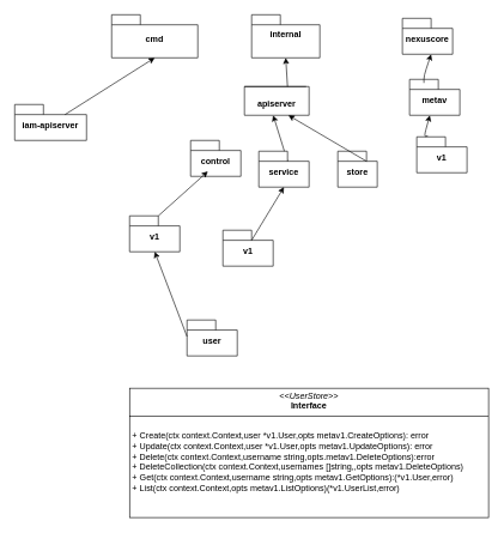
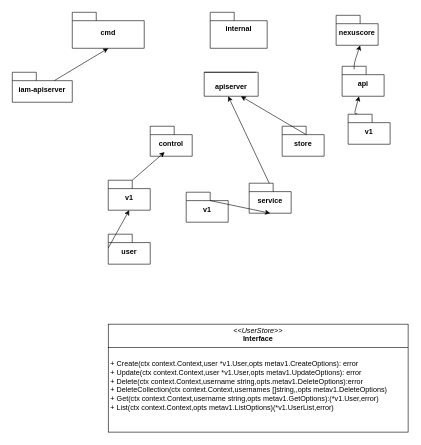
  <mxCell id="0" />
  <mxCell id="1" parent="0" />
- <mxCell id="2" value="cmd" style="shape=folder;fontStyle=1;spacingTop=10;tabWidth=40;tabHeight=14;tabPosition=left;html=1;whiteSpace=wrap;align=center;" vertex="1" parent="1"><mxGeometry x="155" y="20" width="120" height="60" as="geometry" /></mxCell>
+ <mxCell id="2" value="cmd" style="shape=folder;fontStyle=1;spacingTop=10;tabWidth=40;tabHeight=14;tabPosition=left;html=1;whiteSpace=wrap;align=center;" vertex="1" parent="1"><mxGeometry x="120" y="20" width="120" height="60" as="geometry" /></mxCell>
  <mxCell id="3" value="internal&lt;div&gt;&lt;br&gt;&lt;/div&gt;" style="shape=folder;fontStyle=1;spacingTop=10;tabWidth=40;tabHeight=14;tabPosition=left;html=1;whiteSpace=wrap;" vertex="1" parent="1"><mxGeometry x="350" y="20" width="95" height="60" as="geometry" /></mxCell>
- <mxCell id="4" value="iam-apiserver" style="shape=folder;fontStyle=1;spacingTop=10;tabWidth=40;tabHeight=14;tabPosition=left;html=1;whiteSpace=wrap;" vertex="1" parent="1"><mxGeometry x="20" y="145" width="100" height="50" as="geometry" /></mxCell>
+ <mxCell id="4" value="iam-apiserver" style="shape=folder;fontStyle=1;spacingTop=10;tabWidth=40;tabHeight=14;tabPosition=left;html=1;whiteSpace=wrap;" vertex="1" parent="1"><mxGeometry x="20" y="120" width="100" height="50" as="geometry" /></mxCell>
  <mxCell id="5" style="edgeStyle=none;html=1;exitX=0;exitY=0;exitDx=70;exitDy=14;exitPerimeter=0;entryX=0.5;entryY=1;entryDx=0;entryDy=0;entryPerimeter=0;" edge="1" parent="1" source="4" target="2"><mxGeometry relative="1" as="geometry" /></mxCell>
  <mxCell id="6" value="&lt;div&gt;apiserver&lt;/div&gt;" style="shape=folder;fontStyle=1;spacingTop=10;tabWidth=120;tabHeight=0;tabPosition=left;html=1;whiteSpace=wrap;" vertex="1" parent="1"><mxGeometry x="340" y="120" width="90" height="40" as="geometry" /></mxCell>
- <mxCell id="7" style="edgeStyle=none;html=1;exitX=0;exitY=0;exitDx=60;exitDy=0;exitPerimeter=0;entryX=0.5;entryY=1;entryDx=0;entryDy=0;entryPerimeter=0;" edge="1" parent="1" source="6" target="3"><mxGeometry relative="1" as="geometry" /></mxCell>
- <mxCell id="8" value="store" style="shape=folder;fontStyle=1;spacingTop=10;tabWidth=40;tabHeight=14;tabPosition=left;html=1;whiteSpace=wrap;" vertex="1" parent="1"><mxGeometry x="470" y="210" width="55" height="50" as="geometry" /></mxCell>
- <mxCell id="9" value="control" style="shape=folder;fontStyle=1;spacingTop=10;tabWidth=40;tabHeight=14;tabPosition=left;html=1;whiteSpace=wrap;" vertex="1" parent="1"><mxGeometry x="265" y="195" width="70" height="50" as="geometry" /></mxCell>
+ <mxCell id="8" value="store" style="shape=folder;fontStyle=1;spacingTop=10;tabWidth=40;tabHeight=14;tabPosition=left;html=1;whiteSpace=wrap;" vertex="1" parent="1"><mxGeometry x="470" y="210" width="70" height="50" as="geometry" /></mxCell>
+ <mxCell id="9" value="control" style="shape=folder;fontStyle=1;spacingTop=10;tabWidth=40;tabHeight=14;tabPosition=left;html=1;whiteSpace=wrap;" vertex="1" parent="1"><mxGeometry x="250" y="210" width="70" height="50" as="geometry" /></mxCell>
  <mxCell id="10" style="edgeStyle=none;html=1;exitX=0;exitY=0;exitDx=40;exitDy=14;exitPerimeter=0;" edge="1" parent="1" source="11"><mxGeometry relative="1" as="geometry"><mxPoint x="380" y="160" as="targetPoint" /></mxGeometry></mxCell>
- <mxCell id="11" value="service" style="shape=folder;fontStyle=1;spacingTop=10;tabWidth=40;tabHeight=14;tabPosition=left;html=1;whiteSpace=wrap;" vertex="1" parent="1"><mxGeometry x="360" y="210" width="70" height="50" as="geometry" /></mxCell>
+ <mxCell id="11" value="service" style="shape=folder;fontStyle=1;spacingTop=10;tabWidth=40;tabHeight=14;tabPosition=left;html=1;whiteSpace=wrap;" vertex="1" parent="1"><mxGeometry x="415" y="305" width="70" height="50" as="geometry" /></mxCell>
  <mxCell id="12" style="edgeStyle=none;html=1;exitX=0;exitY=0;exitDx=40;exitDy=14;exitPerimeter=0;entryX=0.68;entryY=1;entryDx=0;entryDy=0;entryPerimeter=0;" edge="1" parent="1" source="8" target="6"><mxGeometry relative="1" as="geometry" /></mxCell>
  <mxCell id="13" value="v1" style="shape=folder;fontStyle=1;spacingTop=10;tabWidth=40;tabHeight=14;tabPosition=left;html=1;whiteSpace=wrap;" vertex="1" parent="1"><mxGeometry x="180" y="300" width="70" height="50" as="geometry" /></mxCell>
  <mxCell id="14" style="edgeStyle=none;html=1;exitX=0;exitY=0;exitDx=40;exitDy=0;exitPerimeter=0;entryX=0.343;entryY=0.864;entryDx=0;entryDy=0;entryPerimeter=0;" edge="1" parent="1" source="13" target="9"><mxGeometry relative="1" as="geometry" /></mxCell>
- <mxCell id="15" value="user" style="shape=folder;fontStyle=1;spacingTop=10;tabWidth=40;tabHeight=14;tabPosition=left;html=1;whiteSpace=wrap;" vertex="1" parent="1"><mxGeometry x="260" y="445" width="70" height="50" as="geometry" /></mxCell>
+ <mxCell id="15" value="user" style="shape=folder;fontStyle=1;spacingTop=10;tabWidth=40;tabHeight=14;tabPosition=left;html=1;whiteSpace=wrap;" vertex="1" parent="1"><mxGeometry x="180" y="390" width="70" height="50" as="geometry" /></mxCell>
  <mxCell id="16" style="edgeStyle=none;html=1;exitX=0;exitY=0;exitDx=0;exitDy=23;exitPerimeter=0;entryX=0.5;entryY=1;entryDx=0;entryDy=0;entryPerimeter=0;" edge="1" parent="1" source="15" target="13"><mxGeometry relative="1" as="geometry" /></mxCell>
  <mxCell id="17" value="v1" style="shape=folder;fontStyle=1;spacingTop=10;tabWidth=40;tabHeight=14;tabPosition=left;html=1;whiteSpace=wrap;" vertex="1" parent="1"><mxGeometry x="310" y="320" width="70" height="50" as="geometry" /></mxCell>
  <mxCell id="18" style="edgeStyle=none;html=1;exitX=0;exitY=0;exitDx=40;exitDy=14;exitPerimeter=0;entryX=0.5;entryY=1;entryDx=0;entryDy=0;entryPerimeter=0;" edge="1" parent="1" source="17" target="11"><mxGeometry relative="1" as="geometry" /></mxCell>
  <mxCell id="19" value="&lt;p style=&quot;margin:0px;margin-top:4px;text-align:center;&quot;&gt;&lt;i&gt;&amp;lt;&amp;lt;UserStore&amp;gt;&amp;gt;&lt;/i&gt;&lt;br&gt;&lt;b&gt;Interface&lt;/b&gt;&lt;/p&gt;&lt;hr size=&quot;1&quot; style=&quot;border-style:solid;&quot;&gt;&lt;p style=&quot;margin:0px;margin-left:4px;&quot;&gt;&lt;br&gt;&lt;/p&gt;&lt;p style=&quot;margin:0px;margin-left:4px;&quot;&gt;+ Create(ctx context.Context,user *v1.User,opts metav1.CreateOptions): error&lt;br&gt;+ Update(ctx context.Context,user *v1.User,opts metav1.UpdateOptions): error&lt;/p&gt;&lt;p style=&quot;margin:0px;margin-left:4px;&quot;&gt;+ Delete(ctx context.Context,username string,opts.metav1.DeleteOptions):error&lt;/p&gt;&lt;p style=&quot;margin:0px;margin-left:4px;&quot;&gt;+ DeleteCollection(ctx context.Context,usernames []string,,opts metav1.DeleteOptions)&lt;/p&gt;&lt;p style=&quot;margin:0px;margin-left:4px;&quot;&gt;+ Get(ctx context.Context,username string,opts metav1.GetOptions):(*v1.User,error)&lt;/p&gt;&lt;p style=&quot;margin:0px;margin-left:4px;&quot;&gt;+ List(ctx context.Context,opts metav1.ListOptions)(*v1.UserList,error)&lt;/p&gt;" style="verticalAlign=top;align=left;overflow=fill;html=1;whiteSpace=wrap;" vertex="1" parent="1"><mxGeometry x="180" y="540" width="500" height="180" as="geometry" /></mxCell>
  <mxCell id="20" value="nexuscore" style="shape=folder;fontStyle=1;spacingTop=10;tabWidth=40;tabHeight=14;tabPosition=left;html=1;whiteSpace=wrap;" vertex="1" parent="1"><mxGeometry x="560" y="25" width="70" height="50" as="geometry" /></mxCell>
- <mxCell id="21" value="metav" style="shape=folder;fontStyle=1;spacingTop=10;tabWidth=40;tabHeight=14;tabPosition=left;html=1;whiteSpace=wrap;" vertex="1" parent="1"><mxGeometry x="570" y="110" width="70" height="50" as="geometry" /></mxCell>
+ <mxCell id="21" value="api" style="shape=folder;fontStyle=1;spacingTop=10;tabWidth=40;tabHeight=14;tabPosition=left;html=1;whiteSpace=wrap;" vertex="1" parent="1"><mxGeometry x="570" y="110" width="70" height="50" as="geometry" /></mxCell>
  <mxCell id="22" style="edgeStyle=none;html=1;exitX=0;exitY=0;exitDx=60;exitDy=0;exitPerimeter=0;entryX=0.5;entryY=1;entryDx=0;entryDy=0;entryPerimeter=0;" edge="1" parent="1"><mxGeometry relative="1" as="geometry"><mxPoint x="590" y="115" as="sourcePoint" /><mxPoint x="600" y="75" as="targetPoint" /><Array as="points"><mxPoint x="590" y="105" /></Array></mxGeometry></mxCell>
  <mxCell id="23" value="v1" style="shape=folder;fontStyle=1;spacingTop=10;tabWidth=40;tabHeight=14;tabPosition=left;html=1;whiteSpace=wrap;" vertex="1" parent="1"><mxGeometry x="580" y="190" width="70" height="50" as="geometry" /></mxCell>
  <mxCell id="24" style="edgeStyle=none;html=1;exitX=0.219;exitY=-0.028;exitDx=0;exitDy=0;exitPerimeter=0;" edge="1" parent="1" source="23" target="21"><mxGeometry relative="1" as="geometry"><mxPoint x="540" y="170" as="sourcePoint" /><mxPoint x="550" y="130" as="targetPoint" /><Array as="points"><mxPoint x="590" y="190" /></Array></mxGeometry></mxCell>
